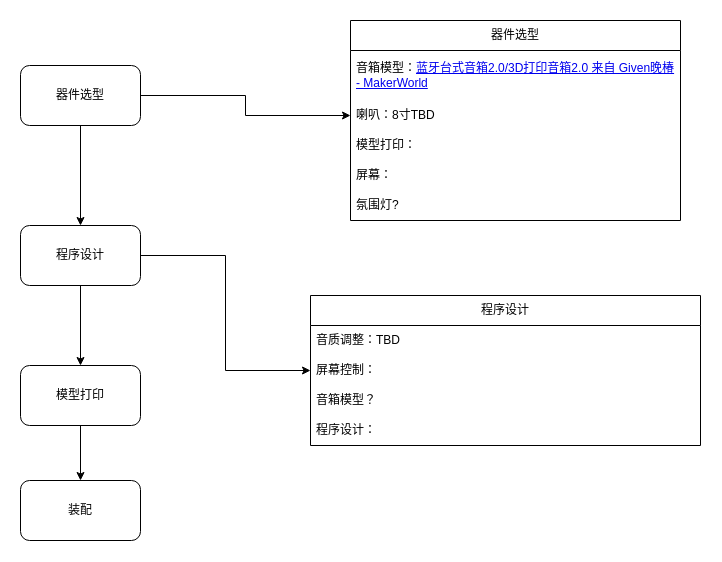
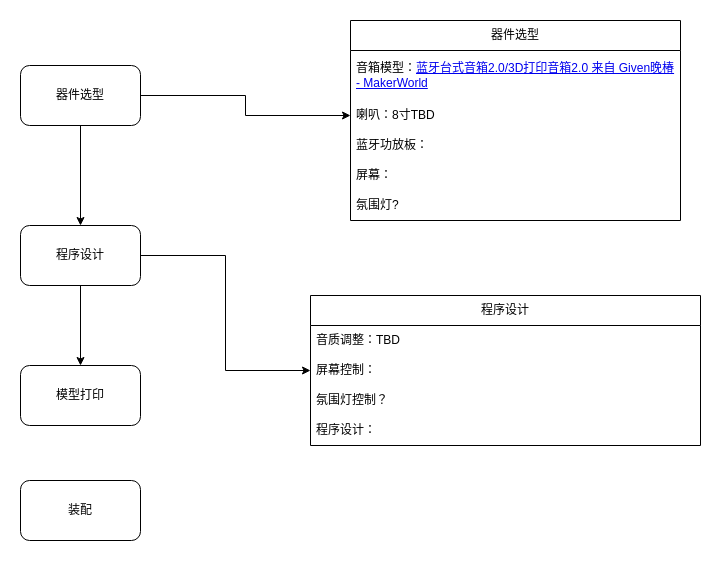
  <mxCell id="0" />
  <mxCell id="1" parent="0" />
  <mxCell id="2" value="" style="edgeStyle=orthogonalEdgeStyle;rounded=0;orthogonalLoop=1;jettySize=auto;html=1;" edge="1" parent="1" source="4" target="7"><mxGeometry relative="1" as="geometry" /></mxCell>
  <mxCell id="3" style="edgeStyle=orthogonalEdgeStyle;rounded=0;orthogonalLoop=1;jettySize=auto;html=1;exitX=1;exitY=0.5;exitDx=0;exitDy=0;entryX=0;entryY=0.5;entryDx=0;entryDy=0;" edge="1" parent="1" source="4" target="10"><mxGeometry relative="1" as="geometry" /></mxCell>
  <mxCell id="4" value="器件选型" style="whiteSpace=wrap;html=1;rounded=1;" vertex="1" parent="1"><mxGeometry x="20" y="65" width="120" height="60" as="geometry" /></mxCell>
  <mxCell id="5" style="edgeStyle=orthogonalEdgeStyle;rounded=0;orthogonalLoop=1;jettySize=auto;html=1;exitX=1;exitY=0.5;exitDx=0;exitDy=0;entryX=0;entryY=0.5;entryDx=0;entryDy=0;" edge="1" parent="1" source="7" target="14"><mxGeometry relative="1" as="geometry" /></mxCell>
  <mxCell id="6" value="" style="edgeStyle=orthogonalEdgeStyle;rounded=0;orthogonalLoop=1;jettySize=auto;html=1;" edge="1" parent="1" source="7" target="20"><mxGeometry relative="1" as="geometry" /></mxCell>
  <mxCell id="7" value="程序设计" style="whiteSpace=wrap;html=1;rounded=1;" vertex="1" parent="1"><mxGeometry x="20" y="225" width="120" height="60" as="geometry" /></mxCell>
  <mxCell id="8" value="器件选型" style="swimlane;fontStyle=0;childLayout=stackLayout;horizontal=1;startSize=30;horizontalStack=0;resizeParent=1;resizeParentMax=0;resizeLast=0;collapsible=1;marginBottom=0;whiteSpace=wrap;html=1;" vertex="1" parent="1"><mxGeometry x="350" y="20" width="330" height="200" as="geometry" /></mxCell>
  <mxCell id="9" value="音箱模型：&lt;a href=&quot;https://makerworld.com.cn/zh/models/266893?from=search#profileId-203500&quot;&gt;蓝牙台式音箱2.0/3D打印音箱2.0 来自 Given晚椿 - MakerWorld&lt;/a&gt;" style="text;strokeColor=none;fillColor=none;align=left;verticalAlign=middle;spacingLeft=4;spacingRight=4;overflow=hidden;points=[[0,0.5],[1,0.5]];portConstraint=eastwest;rotatable=0;whiteSpace=wrap;html=1;" vertex="1" parent="8"><mxGeometry y="30" width="330" height="50" as="geometry" /></mxCell>
  <mxCell id="10" value="喇叭：8寸TBD" style="text;strokeColor=none;fillColor=none;align=left;verticalAlign=middle;spacingLeft=4;spacingRight=4;overflow=hidden;points=[[0,0.5],[1,0.5]];portConstraint=eastwest;rotatable=0;whiteSpace=wrap;html=1;" vertex="1" parent="8"><mxGeometry y="80" width="330" height="30" as="geometry" /></mxCell>
- <mxCell id="11" value="模型打印：" style="text;strokeColor=none;fillColor=none;align=left;verticalAlign=middle;spacingLeft=4;spacingRight=4;overflow=hidden;points=[[0,0.5],[1,0.5]];portConstraint=eastwest;rotatable=0;whiteSpace=wrap;html=1;" vertex="1" parent="8"><mxGeometry y="110" width="330" height="30" as="geometry" /></mxCell>
+ <mxCell id="11" value="蓝牙功放板：" style="text;strokeColor=none;fillColor=none;align=left;verticalAlign=middle;spacingLeft=4;spacingRight=4;overflow=hidden;points=[[0,0.5],[1,0.5]];portConstraint=eastwest;rotatable=0;whiteSpace=wrap;html=1;" vertex="1" parent="8"><mxGeometry y="110" width="330" height="30" as="geometry" /></mxCell>
  <mxCell id="12" value="屏幕：" style="text;strokeColor=none;fillColor=none;align=left;verticalAlign=middle;spacingLeft=4;spacingRight=4;overflow=hidden;points=[[0,0.5],[1,0.5]];portConstraint=eastwest;rotatable=0;whiteSpace=wrap;html=1;" vertex="1" parent="8"><mxGeometry y="140" width="330" height="30" as="geometry" /></mxCell>
  <mxCell id="13" value="氛围灯?" style="text;strokeColor=none;fillColor=none;align=left;verticalAlign=middle;spacingLeft=4;spacingRight=4;overflow=hidden;points=[[0,0.5],[1,0.5]];portConstraint=eastwest;rotatable=0;whiteSpace=wrap;html=1;" vertex="1" parent="8"><mxGeometry y="170" width="330" height="30" as="geometry" /></mxCell>
  <mxCell id="14" value="程序设计" style="swimlane;fontStyle=0;childLayout=stackLayout;horizontal=1;startSize=30;horizontalStack=0;resizeParent=1;resizeParentMax=0;resizeLast=0;collapsible=1;marginBottom=0;whiteSpace=wrap;html=1;" vertex="1" parent="1"><mxGeometry x="310" y="295" width="390" height="150" as="geometry" /></mxCell>
  <mxCell id="15" value="音质调整：TBD" style="text;strokeColor=none;fillColor=none;align=left;verticalAlign=middle;spacingLeft=4;spacingRight=4;overflow=hidden;points=[[0,0.5],[1,0.5]];portConstraint=eastwest;rotatable=0;whiteSpace=wrap;html=1;" vertex="1" parent="14"><mxGeometry y="30" width="390" height="30" as="geometry" /></mxCell>
  <mxCell id="16" value="屏幕控制：" style="text;strokeColor=none;fillColor=none;align=left;verticalAlign=middle;spacingLeft=4;spacingRight=4;overflow=hidden;points=[[0,0.5],[1,0.5]];portConstraint=eastwest;rotatable=0;whiteSpace=wrap;html=1;" vertex="1" parent="14"><mxGeometry y="60" width="390" height="30" as="geometry" /></mxCell>
- <mxCell id="17" value="音箱模型？" style="text;strokeColor=none;fillColor=none;align=left;verticalAlign=middle;spacingLeft=4;spacingRight=4;overflow=hidden;points=[[0,0.5],[1,0.5]];portConstraint=eastwest;rotatable=0;whiteSpace=wrap;html=1;" vertex="1" parent="14"><mxGeometry y="90" width="390" height="30" as="geometry" /></mxCell>
+ <mxCell id="17" value="氛围灯控制？" style="text;strokeColor=none;fillColor=none;align=left;verticalAlign=middle;spacingLeft=4;spacingRight=4;overflow=hidden;points=[[0,0.5],[1,0.5]];portConstraint=eastwest;rotatable=0;whiteSpace=wrap;html=1;" vertex="1" parent="14"><mxGeometry y="90" width="390" height="30" as="geometry" /></mxCell>
  <mxCell id="18" value="程序设计：" style="text;strokeColor=none;fillColor=none;align=left;verticalAlign=middle;spacingLeft=4;spacingRight=4;overflow=hidden;points=[[0,0.5],[1,0.5]];portConstraint=eastwest;rotatable=0;whiteSpace=wrap;html=1;" vertex="1" parent="14"><mxGeometry y="120" width="390" height="30" as="geometry" /></mxCell>
- <mxCell id="19" value="" style="edgeStyle=orthogonalEdgeStyle;rounded=0;orthogonalLoop=1;jettySize=auto;html=1;" edge="1" parent="1" source="20" target="21"><mxGeometry relative="1" as="geometry" /></mxCell>
  <mxCell id="20" value="模型打印" style="whiteSpace=wrap;html=1;rounded=1;" vertex="1" parent="1"><mxGeometry x="20" y="365" width="120" height="60" as="geometry" /></mxCell>
  <mxCell id="21" value="装配" style="whiteSpace=wrap;html=1;rounded=1;" vertex="1" parent="1"><mxGeometry x="20" y="480" width="120" height="60" as="geometry" /></mxCell>
